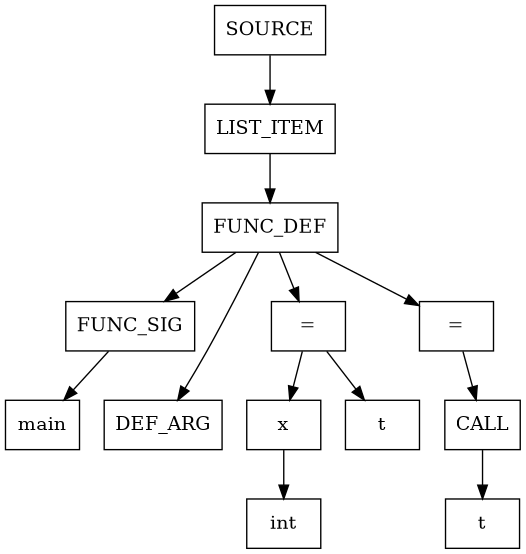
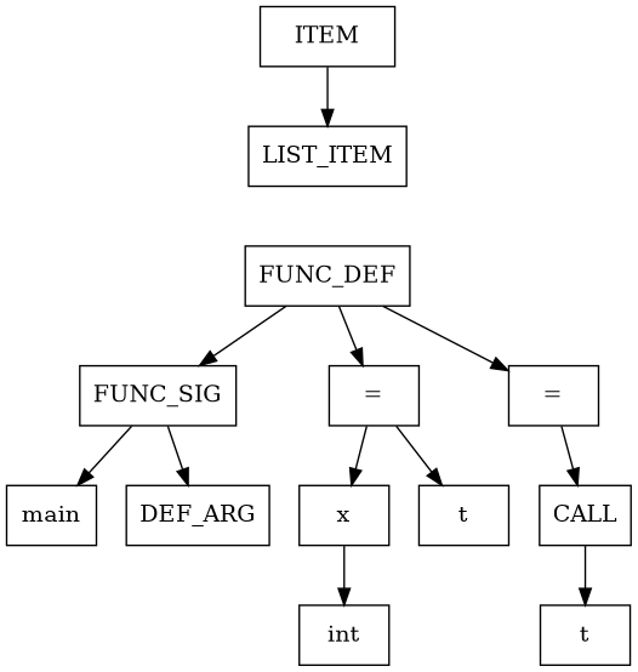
  digraph {
    node [shape=box]
-   n1 [label=SOURCE]
+   n1 [label=ITEM]
    n2 [label=LIST_ITEM]
    n3 [label=FUNC_DEF]
    n4 [label=FUNC_SIG]
    n5 [label="="]
    n6 [label="="]
    n7 [label=main]
    n8 [label=DEF_ARG]
    n9 [label=x]
    n10 [label=t]
    n11 [label=CALL]
    n12 [label=int]
    n13 [label=t]
    n1 -> n2
-   n2 -> n3
    n3 -> n4
    n3 -> n5
    n3 -> n6
    n4 -> n7
-   n3 -> n8
+   n4 -> n8
    n5 -> n9
    n5 -> n10
    n6 -> n11
    n9 -> n12
    n11 -> n13
  }
